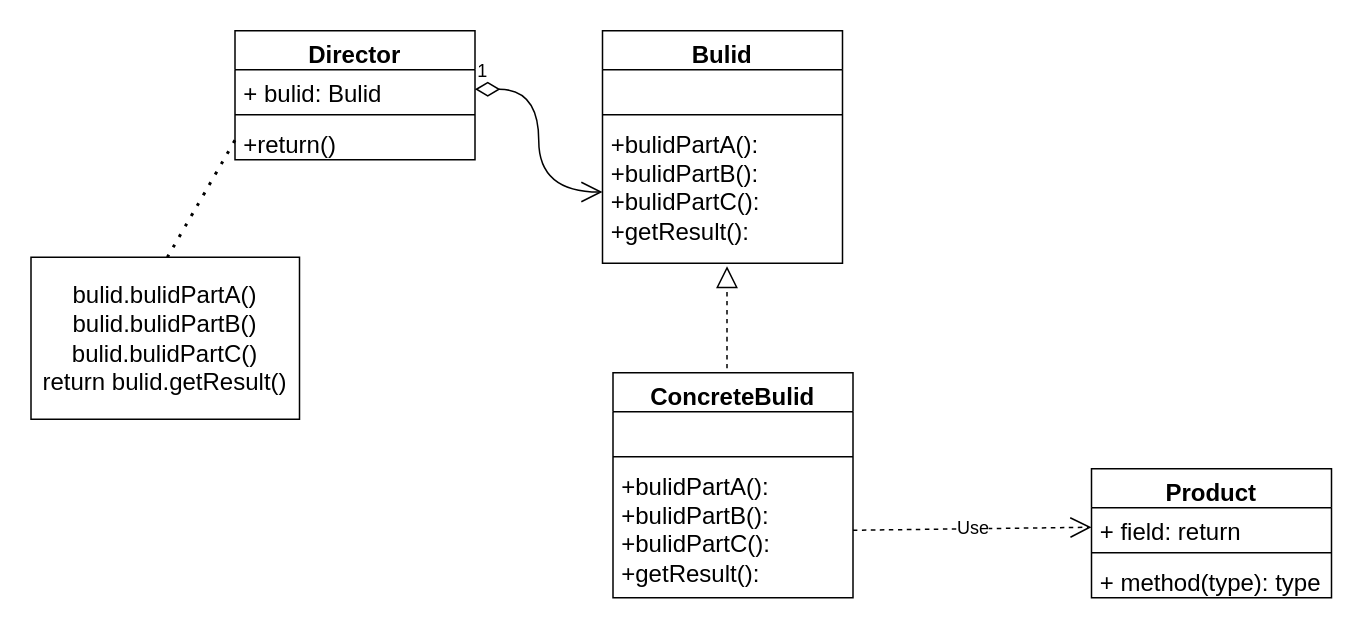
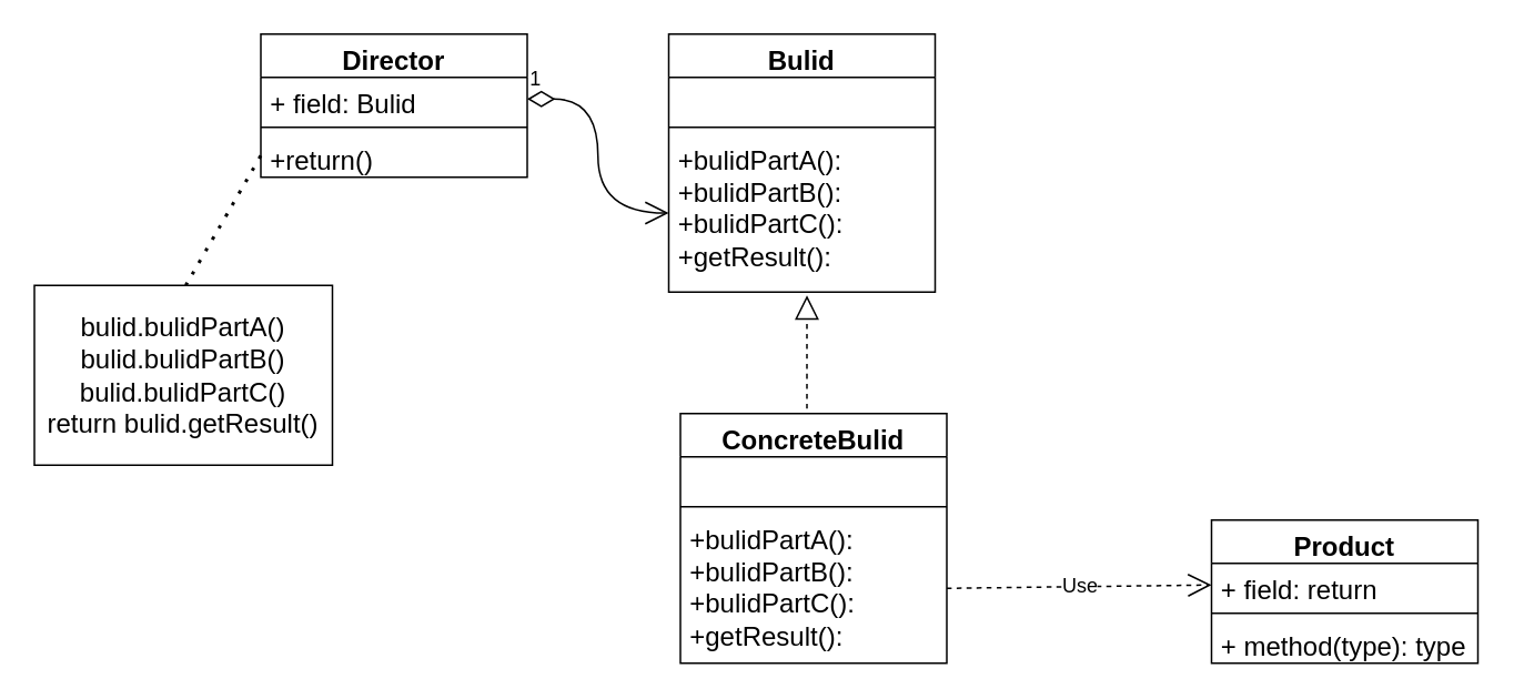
  <mxCell id="0" />
  <mxCell id="1" parent="0" />
  <mxCell id="2" value="Director" style="swimlane;fontStyle=1;align=center;verticalAlign=top;childLayout=stackLayout;horizontal=1;startSize=26;horizontalStack=0;resizeParent=1;resizeParentMax=0;resizeLast=0;collapsible=1;marginBottom=0;whiteSpace=wrap;html=1;fontSize=16;" vertex="1" parent="1"><mxGeometry x="156" y="20" width="160" height="86" as="geometry" /></mxCell>
- <mxCell id="3" value="+ bulid: Bulid" style="text;strokeColor=none;fillColor=none;align=left;verticalAlign=top;spacingLeft=4;spacingRight=4;overflow=hidden;rotatable=0;points=[[0,0.5],[1,0.5]];portConstraint=eastwest;whiteSpace=wrap;html=1;fontSize=16;" vertex="1" parent="2"><mxGeometry y="26" width="160" height="26" as="geometry" /></mxCell>
+ <mxCell id="3" value="+ field: Bulid" style="text;strokeColor=none;fillColor=none;align=left;verticalAlign=top;spacingLeft=4;spacingRight=4;overflow=hidden;rotatable=0;points=[[0,0.5],[1,0.5]];portConstraint=eastwest;whiteSpace=wrap;html=1;fontSize=16;" vertex="1" parent="2"><mxGeometry y="26" width="160" height="26" as="geometry" /></mxCell>
  <mxCell id="4" value="" style="line;strokeWidth=1;fillColor=none;align=left;verticalAlign=middle;spacingTop=-1;spacingLeft=3;spacingRight=3;rotatable=0;labelPosition=right;points=[];portConstraint=eastwest;strokeColor=inherit;fontSize=16;" vertex="1" parent="2"><mxGeometry y="52" width="160" height="8" as="geometry" /></mxCell>
  <mxCell id="5" value="+return()" style="text;strokeColor=none;fillColor=none;align=left;verticalAlign=top;spacingLeft=4;spacingRight=4;overflow=hidden;rotatable=0;points=[[0,0.5],[1,0.5]];portConstraint=eastwest;whiteSpace=wrap;html=1;fontSize=16;" vertex="1" parent="2"><mxGeometry y="60" width="160" height="26" as="geometry" /></mxCell>
  <mxCell id="6" value="Bulid" style="swimlane;fontStyle=1;align=center;verticalAlign=top;childLayout=stackLayout;horizontal=1;startSize=26;horizontalStack=0;resizeParent=1;resizeParentMax=0;resizeLast=0;collapsible=1;marginBottom=0;whiteSpace=wrap;html=1;fontSize=16;" vertex="1" parent="1"><mxGeometry x="401" y="20" width="160" height="155" as="geometry" /></mxCell>
  <mxCell id="7" value="&amp;nbsp;" style="text;strokeColor=none;fillColor=none;align=left;verticalAlign=top;spacingLeft=4;spacingRight=4;overflow=hidden;rotatable=0;points=[[0,0.5],[1,0.5]];portConstraint=eastwest;whiteSpace=wrap;html=1;fontSize=16;" vertex="1" parent="6"><mxGeometry y="26" width="160" height="26" as="geometry" /></mxCell>
  <mxCell id="8" value="" style="line;strokeWidth=1;fillColor=none;align=left;verticalAlign=middle;spacingTop=-1;spacingLeft=3;spacingRight=3;rotatable=0;labelPosition=right;points=[];portConstraint=eastwest;strokeColor=inherit;fontSize=16;" vertex="1" parent="6"><mxGeometry y="52" width="160" height="8" as="geometry" /></mxCell>
  <mxCell id="9" value="+bulidPartA():&amp;nbsp;&lt;br&gt;+bulidPartB():&amp;nbsp;&lt;br&gt;+bulidPartC():&lt;br&gt;+getResult():&amp;nbsp;&amp;nbsp;" style="text;strokeColor=none;fillColor=none;align=left;verticalAlign=top;spacingLeft=4;spacingRight=4;overflow=hidden;rotatable=0;points=[[0,0.5],[1,0.5]];portConstraint=eastwest;whiteSpace=wrap;html=1;fontSize=16;" vertex="1" parent="6"><mxGeometry y="60" width="160" height="95" as="geometry" /></mxCell>
  <mxCell id="10" value="ConcreteBulid" style="swimlane;fontStyle=1;align=center;verticalAlign=top;childLayout=stackLayout;horizontal=1;startSize=26;horizontalStack=0;resizeParent=1;resizeParentMax=0;resizeLast=0;collapsible=1;marginBottom=0;whiteSpace=wrap;html=1;fontSize=16;" vertex="1" parent="1"><mxGeometry x="408" y="248" width="160" height="150" as="geometry" /></mxCell>
  <mxCell id="11" value="&amp;nbsp;" style="text;strokeColor=none;fillColor=none;align=left;verticalAlign=top;spacingLeft=4;spacingRight=4;overflow=hidden;rotatable=0;points=[[0,0.5],[1,0.5]];portConstraint=eastwest;whiteSpace=wrap;html=1;fontSize=16;" vertex="1" parent="10"><mxGeometry y="26" width="160" height="26" as="geometry" /></mxCell>
  <mxCell id="12" value="" style="line;strokeWidth=1;fillColor=none;align=left;verticalAlign=middle;spacingTop=-1;spacingLeft=3;spacingRight=3;rotatable=0;labelPosition=right;points=[];portConstraint=eastwest;strokeColor=inherit;fontSize=16;" vertex="1" parent="10"><mxGeometry y="52" width="160" height="8" as="geometry" /></mxCell>
  <mxCell id="13" value="+bulidPartA():&amp;nbsp;&lt;br style=&quot;border-color: var(--border-color);&quot;&gt;+bulidPartB():&amp;nbsp;&lt;br style=&quot;border-color: var(--border-color);&quot;&gt;+bulidPartC():&lt;br style=&quot;border-color: var(--border-color);&quot;&gt;+getResult():&amp;nbsp;&amp;nbsp;" style="text;strokeColor=none;fillColor=none;align=left;verticalAlign=top;spacingLeft=4;spacingRight=4;overflow=hidden;rotatable=0;points=[[0,0.5],[1,0.5]];portConstraint=eastwest;whiteSpace=wrap;html=1;fontSize=16;" vertex="1" parent="10"><mxGeometry y="60" width="160" height="90" as="geometry" /></mxCell>
  <mxCell id="14" value="Product" style="swimlane;fontStyle=1;align=center;verticalAlign=top;childLayout=stackLayout;horizontal=1;startSize=26;horizontalStack=0;resizeParent=1;resizeParentMax=0;resizeLast=0;collapsible=1;marginBottom=0;whiteSpace=wrap;html=1;fontSize=16;" vertex="1" parent="1"><mxGeometry x="727" y="312" width="160" height="86" as="geometry" /></mxCell>
  <mxCell id="15" value="+ field: return" style="text;strokeColor=none;fillColor=none;align=left;verticalAlign=top;spacingLeft=4;spacingRight=4;overflow=hidden;rotatable=0;points=[[0,0.5],[1,0.5]];portConstraint=eastwest;whiteSpace=wrap;html=1;fontSize=16;" vertex="1" parent="14"><mxGeometry y="26" width="160" height="26" as="geometry" /></mxCell>
  <mxCell id="16" value="" style="line;strokeWidth=1;fillColor=none;align=left;verticalAlign=middle;spacingTop=-1;spacingLeft=3;spacingRight=3;rotatable=0;labelPosition=right;points=[];portConstraint=eastwest;strokeColor=inherit;fontSize=16;" vertex="1" parent="14"><mxGeometry y="52" width="160" height="8" as="geometry" /></mxCell>
  <mxCell id="17" value="+ method(type): type" style="text;strokeColor=none;fillColor=none;align=left;verticalAlign=top;spacingLeft=4;spacingRight=4;overflow=hidden;rotatable=0;points=[[0,0.5],[1,0.5]];portConstraint=eastwest;whiteSpace=wrap;html=1;fontSize=16;" vertex="1" parent="14"><mxGeometry y="60" width="160" height="26" as="geometry" /></mxCell>
  <mxCell id="18" value="" style="endArrow=none;dashed=1;html=1;dashPattern=1 3;strokeWidth=2;rounded=0;fontSize=12;startSize=8;endSize=8;curved=1;entryX=0;entryY=0.5;entryDx=0;entryDy=0;exitX=0.508;exitY=0;exitDx=0;exitDy=0;exitPerimeter=0;" edge="1" parent="1" source="19" target="5"><mxGeometry width="50" height="50" relative="1" as="geometry"><mxPoint x="119" y="183" as="sourcePoint" /><mxPoint x="435" y="133" as="targetPoint" /></mxGeometry></mxCell>
  <mxCell id="19" value="bulid.bulidPartA()&lt;br&gt;bulid.bulidPartB()&lt;br&gt;bulid.bulidPartC()&lt;br&gt;return bulid.getResult()" style="rounded=0;whiteSpace=wrap;html=1;fontSize=16;" vertex="1" parent="1"><mxGeometry x="20" y="171" width="179" height="108" as="geometry" /></mxCell>
  <mxCell id="20" value="1" style="endArrow=open;html=1;endSize=12;startArrow=diamondThin;startSize=14;startFill=0;edgeStyle=orthogonalEdgeStyle;align=left;verticalAlign=bottom;rounded=0;fontSize=12;curved=1;exitX=1;exitY=0.5;exitDx=0;exitDy=0;entryX=0;entryY=0.5;entryDx=0;entryDy=0;" edge="1" parent="1" source="3" target="9"><mxGeometry x="-1" y="3" relative="1" as="geometry"><mxPoint x="330" y="158" as="sourcePoint" /><mxPoint x="490" y="158" as="targetPoint" /></mxGeometry></mxCell>
  <mxCell id="21" value="" style="endArrow=block;dashed=1;endFill=0;endSize=12;html=1;rounded=0;fontSize=12;curved=1;" edge="1" parent="1"><mxGeometry width="160" relative="1" as="geometry"><mxPoint x="484" y="245" as="sourcePoint" /><mxPoint x="484" y="177" as="targetPoint" /></mxGeometry></mxCell>
  <mxCell id="22" value="Use" style="endArrow=open;endSize=12;dashed=1;html=1;rounded=0;fontSize=12;curved=1;entryX=0;entryY=0.5;entryDx=0;entryDy=0;exitX=1;exitY=0.5;exitDx=0;exitDy=0;" edge="1" parent="1" source="13" target="15"><mxGeometry width="160" relative="1" as="geometry"><mxPoint x="410" y="194" as="sourcePoint" /><mxPoint x="570" y="194" as="targetPoint" /></mxGeometry></mxCell>
